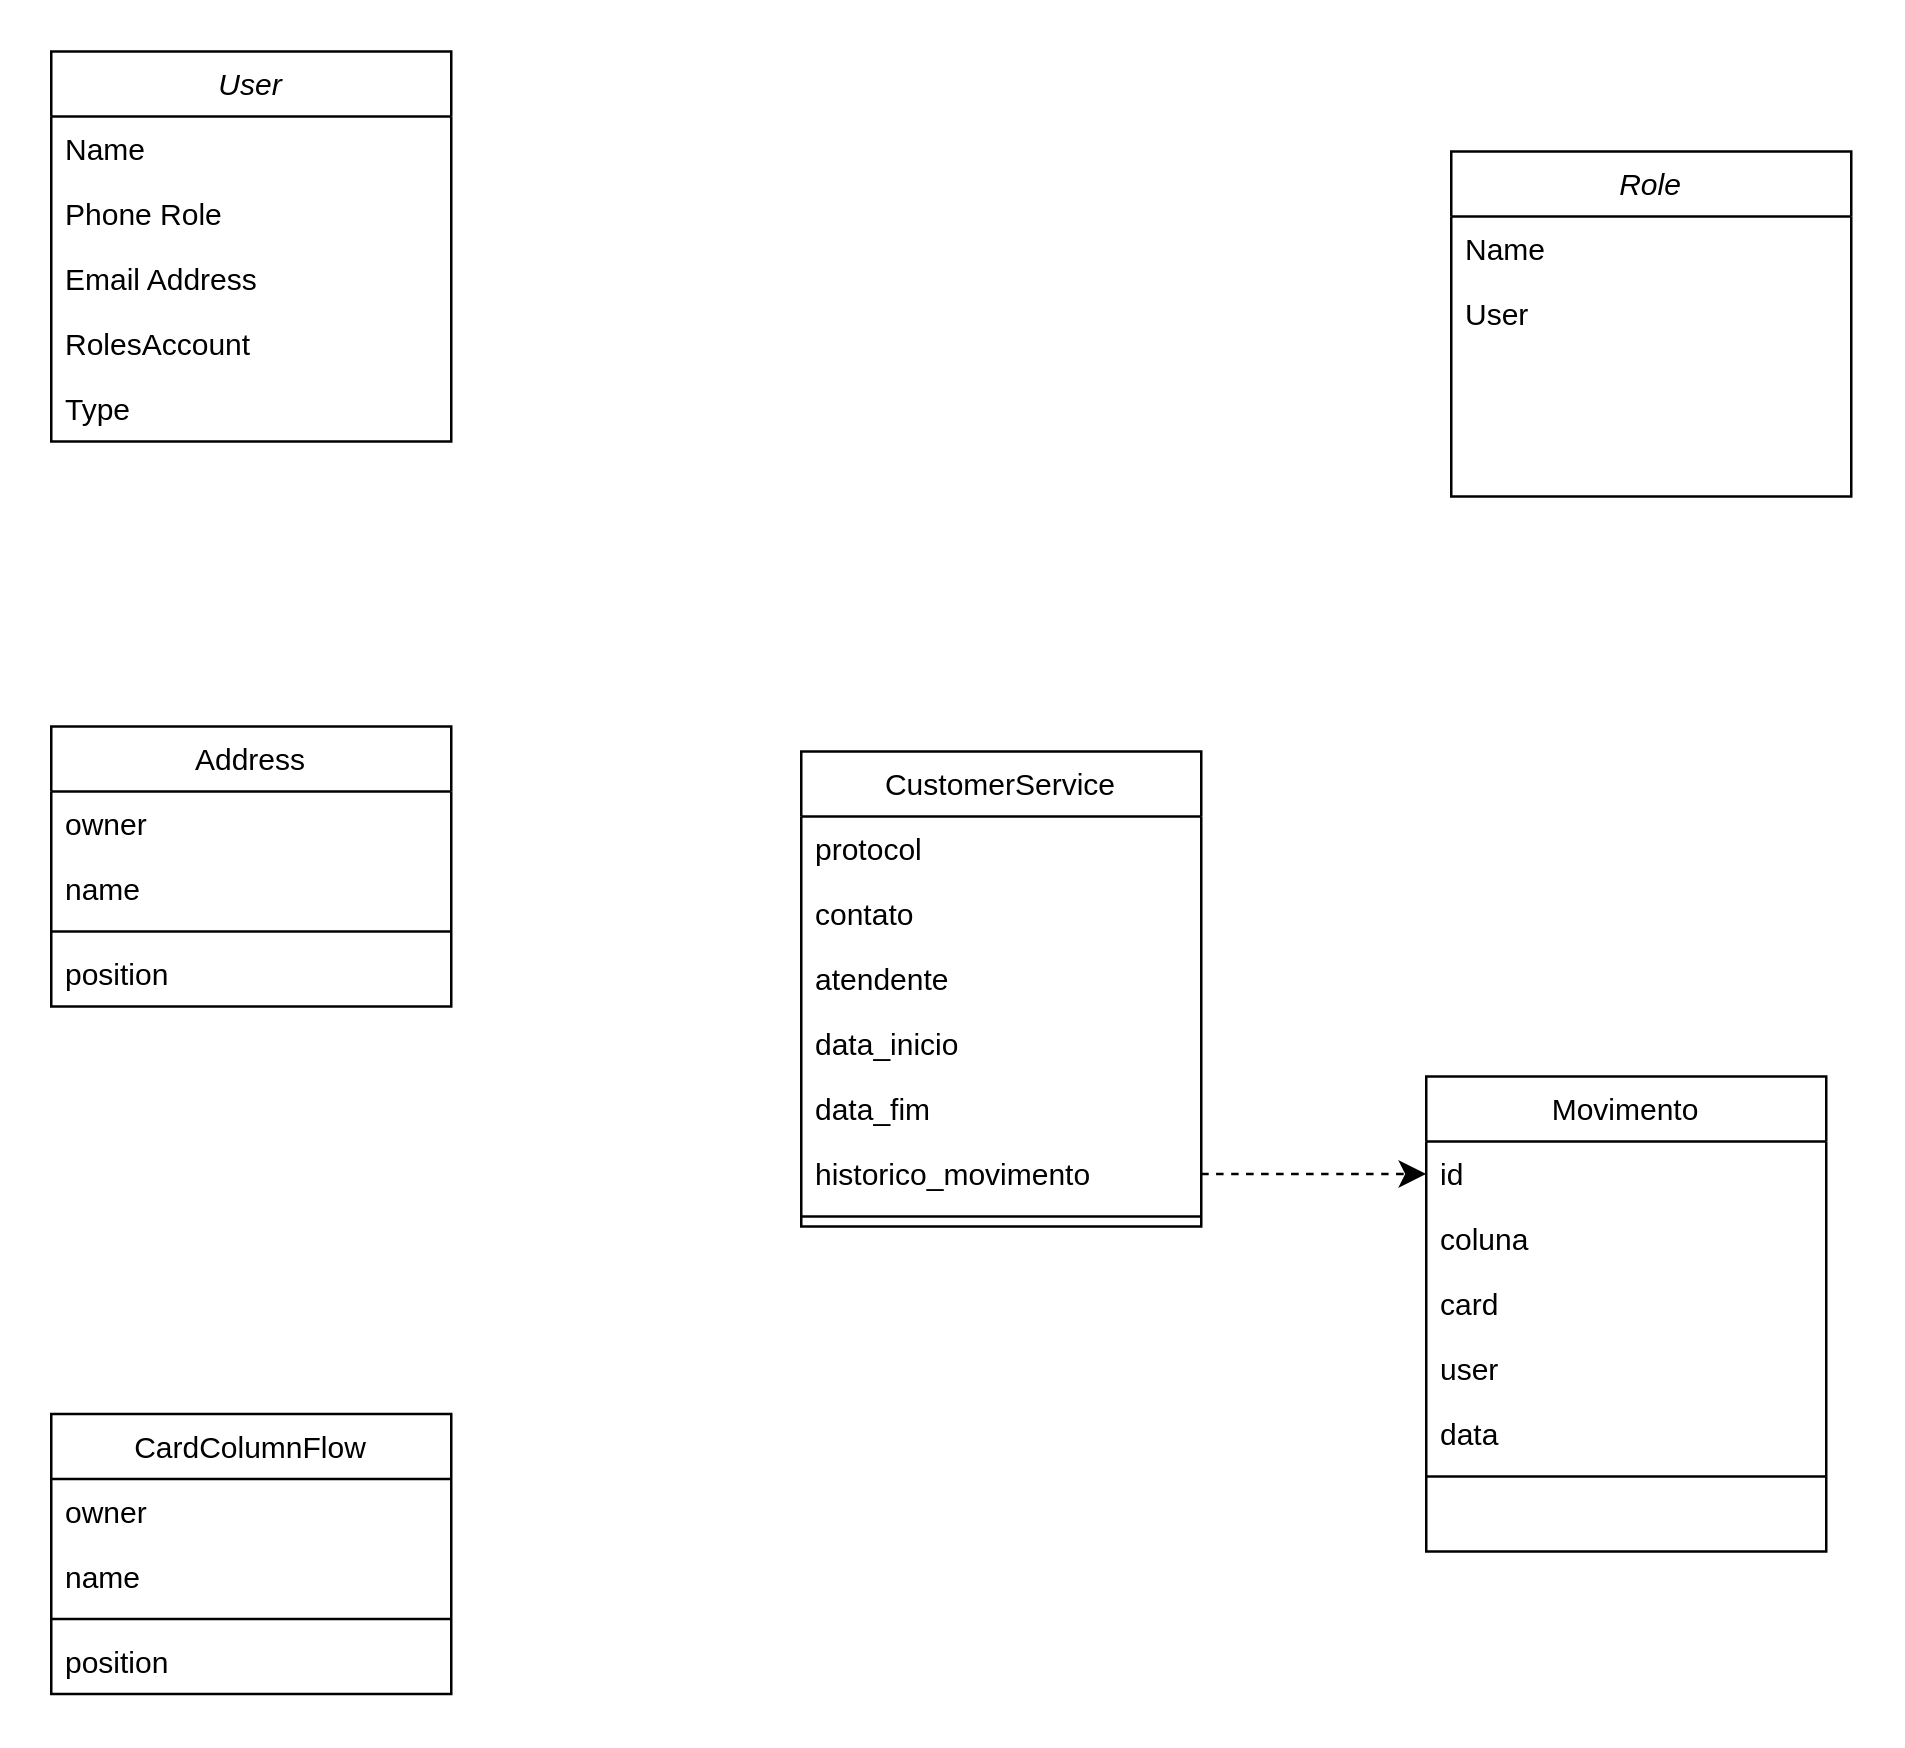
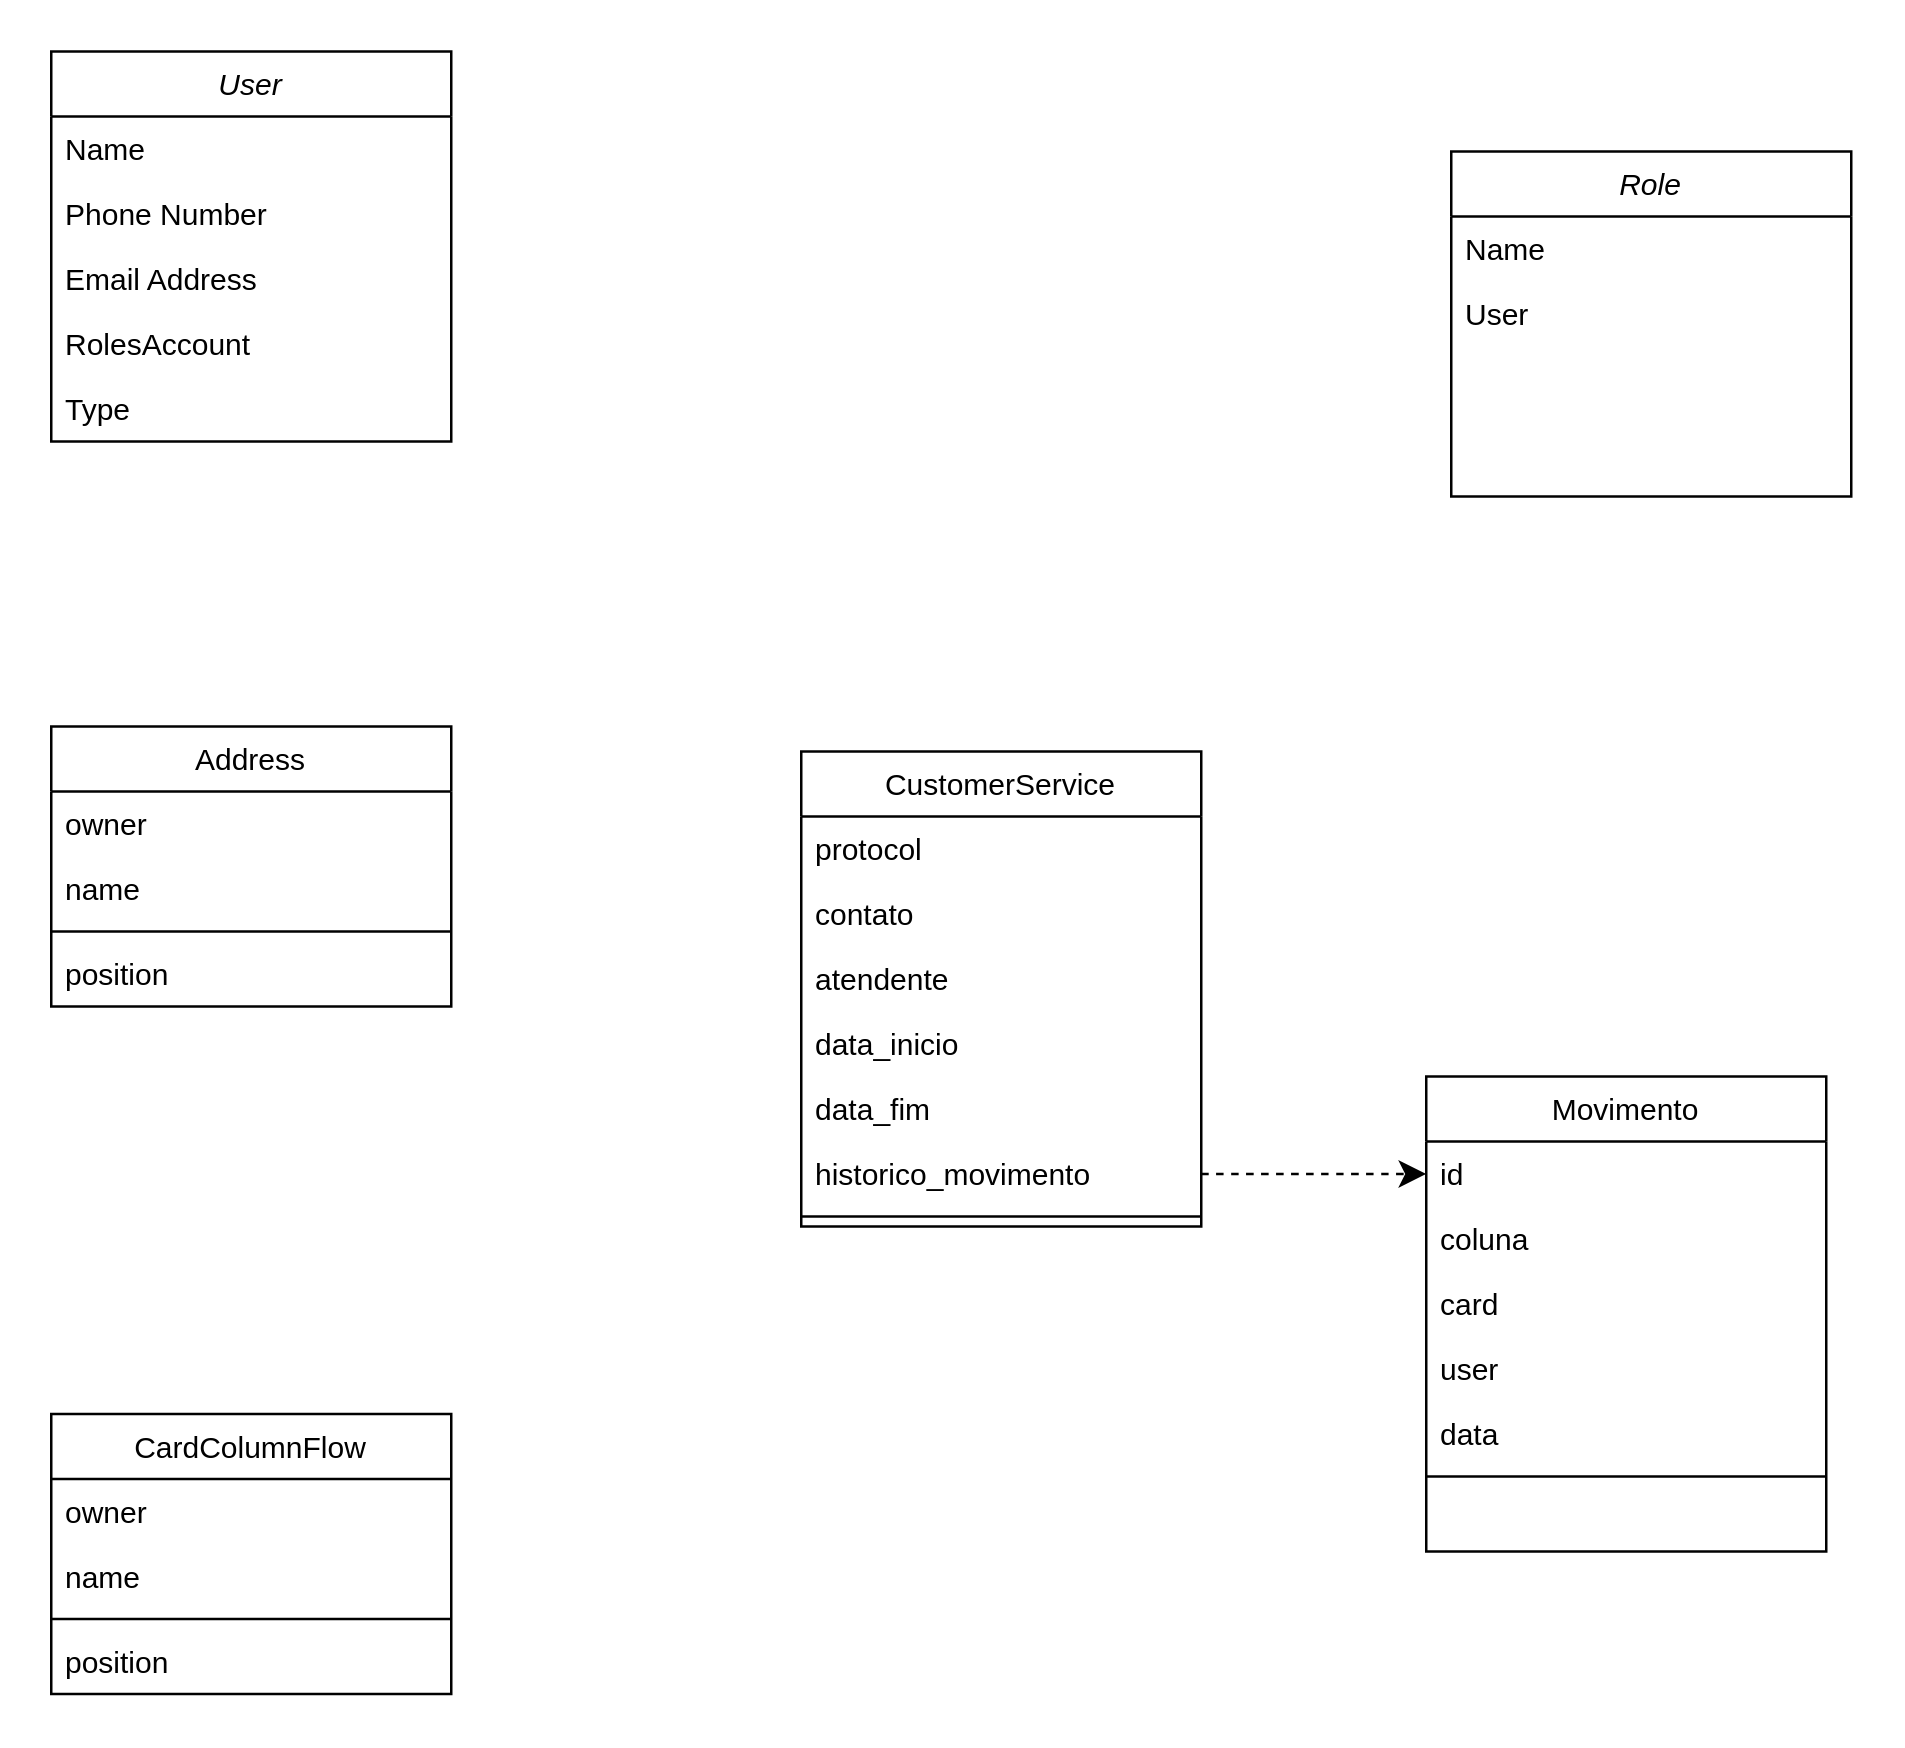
  <mxCell id="0" />
  <mxCell id="1" parent="0" />
  <mxCell id="2" value="User" style="swimlane;fontStyle=2;align=center;verticalAlign=top;childLayout=stackLayout;horizontal=1;startSize=26;horizontalStack=0;resizeParent=1;resizeLast=0;collapsible=1;marginBottom=0;rounded=0;shadow=0;strokeWidth=1;" parent="1" vertex="1"><mxGeometry x="20" y="20" width="160" height="156" as="geometry"><mxRectangle x="230" y="140" width="160" height="26" as="alternateBounds" /></mxGeometry></mxCell>
  <mxCell id="3" value="Name" style="text;align=left;verticalAlign=top;spacingLeft=4;spacingRight=4;overflow=hidden;rotatable=0;points=[[0,0.5],[1,0.5]];portConstraint=eastwest;" parent="2" vertex="1"><mxGeometry y="26" width="160" height="26" as="geometry" /></mxCell>
- <mxCell id="4" value="Phone Role" style="text;align=left;verticalAlign=top;spacingLeft=4;spacingRight=4;overflow=hidden;rotatable=0;points=[[0,0.5],[1,0.5]];portConstraint=eastwest;rounded=0;shadow=0;html=0;" parent="2" vertex="1"><mxGeometry y="52" width="160" height="26" as="geometry" /></mxCell>
+ <mxCell id="4" value="Phone Number" style="text;align=left;verticalAlign=top;spacingLeft=4;spacingRight=4;overflow=hidden;rotatable=0;points=[[0,0.5],[1,0.5]];portConstraint=eastwest;rounded=0;shadow=0;html=0;" parent="2" vertex="1"><mxGeometry y="52" width="160" height="26" as="geometry" /></mxCell>
  <mxCell id="5" value="Email Address" style="text;align=left;verticalAlign=top;spacingLeft=4;spacingRight=4;overflow=hidden;rotatable=0;points=[[0,0.5],[1,0.5]];portConstraint=eastwest;rounded=0;shadow=0;html=0;" parent="2" vertex="1"><mxGeometry y="78" width="160" height="26" as="geometry" /></mxCell>
  <mxCell id="6" value="RolesAccount" style="text;align=left;verticalAlign=top;spacingLeft=4;spacingRight=4;overflow=hidden;rotatable=0;points=[[0,0.5],[1,0.5]];portConstraint=eastwest;rounded=0;shadow=0;html=0;" vertex="1" parent="2"><mxGeometry y="104" width="160" height="26" as="geometry" /></mxCell>
  <mxCell id="7" value="Type" style="text;align=left;verticalAlign=top;spacingLeft=4;spacingRight=4;overflow=hidden;rotatable=0;points=[[0,0.5],[1,0.5]];portConstraint=eastwest;rounded=0;shadow=0;html=0;" vertex="1" parent="2"><mxGeometry y="130" width="160" height="26" as="geometry" /></mxCell>
  <mxCell id="8" value="Address" style="swimlane;fontStyle=0;align=center;verticalAlign=top;childLayout=stackLayout;horizontal=1;startSize=26;horizontalStack=0;resizeParent=1;resizeLast=0;collapsible=1;marginBottom=0;rounded=0;shadow=0;strokeWidth=1;" vertex="1" parent="1"><mxGeometry x="20" y="290" width="160" height="112" as="geometry"><mxRectangle x="340" y="380" width="170" height="26" as="alternateBounds" /></mxGeometry></mxCell>
  <mxCell id="9" value="owner" style="text;align=left;verticalAlign=top;spacingLeft=4;spacingRight=4;overflow=hidden;rotatable=0;points=[[0,0.5],[1,0.5]];portConstraint=eastwest;" vertex="1" parent="8"><mxGeometry y="26" width="160" height="26" as="geometry" /></mxCell>
  <mxCell id="10" value="name" style="text;align=left;verticalAlign=top;spacingLeft=4;spacingRight=4;overflow=hidden;rotatable=0;points=[[0,0.5],[1,0.5]];portConstraint=eastwest;" vertex="1" parent="8"><mxGeometry y="52" width="160" height="26" as="geometry" /></mxCell>
  <mxCell id="11" value="" style="line;html=1;strokeWidth=1;align=left;verticalAlign=middle;spacingTop=-1;spacingLeft=3;spacingRight=3;rotatable=0;labelPosition=right;points=[];portConstraint=eastwest;" vertex="1" parent="8"><mxGeometry y="78" width="160" height="8" as="geometry" /></mxCell>
  <mxCell id="12" value="position" style="text;align=left;verticalAlign=top;spacingLeft=4;spacingRight=4;overflow=hidden;rotatable=0;points=[[0,0.5],[1,0.5]];portConstraint=eastwest;" vertex="1" parent="8"><mxGeometry y="86" width="160" height="26" as="geometry" /></mxCell>
  <mxCell id="13" value="CustomerService" style="swimlane;fontStyle=0;align=center;verticalAlign=top;childLayout=stackLayout;horizontal=1;startSize=26;horizontalStack=0;resizeParent=1;resizeLast=0;collapsible=1;marginBottom=0;rounded=0;shadow=0;strokeWidth=1;" vertex="1" parent="1"><mxGeometry x="320" y="300" width="160" height="190" as="geometry"><mxRectangle x="340" y="380" width="170" height="26" as="alternateBounds" /></mxGeometry></mxCell>
  <mxCell id="14" value="protocol" style="text;align=left;verticalAlign=top;spacingLeft=4;spacingRight=4;overflow=hidden;rotatable=0;points=[[0,0.5],[1,0.5]];portConstraint=eastwest;" vertex="1" parent="13"><mxGeometry y="26" width="160" height="26" as="geometry" /></mxCell>
  <mxCell id="15" value="contato" style="text;align=left;verticalAlign=top;spacingLeft=4;spacingRight=4;overflow=hidden;rotatable=0;points=[[0,0.5],[1,0.5]];portConstraint=eastwest;" vertex="1" parent="13"><mxGeometry y="52" width="160" height="26" as="geometry" /></mxCell>
  <mxCell id="16" value="atendente" style="text;align=left;verticalAlign=top;spacingLeft=4;spacingRight=4;overflow=hidden;rotatable=0;points=[[0,0.5],[1,0.5]];portConstraint=eastwest;" vertex="1" parent="13"><mxGeometry y="78" width="160" height="26" as="geometry" /></mxCell>
  <mxCell id="17" value="data_inicio" style="text;align=left;verticalAlign=top;spacingLeft=4;spacingRight=4;overflow=hidden;rotatable=0;points=[[0,0.5],[1,0.5]];portConstraint=eastwest;" vertex="1" parent="13"><mxGeometry y="104" width="160" height="26" as="geometry" /></mxCell>
  <mxCell id="18" value="data_fim" style="text;align=left;verticalAlign=top;spacingLeft=4;spacingRight=4;overflow=hidden;rotatable=0;points=[[0,0.5],[1,0.5]];portConstraint=eastwest;" vertex="1" parent="13"><mxGeometry y="130" width="160" height="26" as="geometry" /></mxCell>
  <mxCell id="19" value="historico_movimento" style="text;align=left;verticalAlign=top;spacingLeft=4;spacingRight=4;overflow=hidden;rotatable=0;points=[[0,0.5],[1,0.5]];portConstraint=eastwest;" vertex="1" parent="13"><mxGeometry y="156" width="160" height="26" as="geometry" /></mxCell>
  <mxCell id="20" value="" style="line;html=1;strokeWidth=1;align=left;verticalAlign=middle;spacingTop=-1;spacingLeft=3;spacingRight=3;rotatable=0;labelPosition=right;points=[];portConstraint=eastwest;" vertex="1" parent="13"><mxGeometry y="182" width="160" height="8" as="geometry" /></mxCell>
  <mxCell id="21" value="Movimento" style="swimlane;fontStyle=0;align=center;verticalAlign=top;childLayout=stackLayout;horizontal=1;startSize=26;horizontalStack=0;resizeParent=1;resizeLast=0;collapsible=1;marginBottom=0;rounded=0;shadow=0;strokeWidth=1;" vertex="1" parent="1"><mxGeometry x="570" y="430" width="160" height="190" as="geometry"><mxRectangle x="340" y="380" width="170" height="26" as="alternateBounds" /></mxGeometry></mxCell>
  <mxCell id="22" value="id" style="text;align=left;verticalAlign=top;spacingLeft=4;spacingRight=4;overflow=hidden;rotatable=0;points=[[0,0.5],[1,0.5]];portConstraint=eastwest;" vertex="1" parent="21"><mxGeometry y="26" width="160" height="26" as="geometry" /></mxCell>
  <mxCell id="23" value="coluna" style="text;align=left;verticalAlign=top;spacingLeft=4;spacingRight=4;overflow=hidden;rotatable=0;points=[[0,0.5],[1,0.5]];portConstraint=eastwest;" vertex="1" parent="21"><mxGeometry y="52" width="160" height="26" as="geometry" /></mxCell>
  <mxCell id="24" value="card" style="text;align=left;verticalAlign=top;spacingLeft=4;spacingRight=4;overflow=hidden;rotatable=0;points=[[0,0.5],[1,0.5]];portConstraint=eastwest;" vertex="1" parent="21"><mxGeometry y="78" width="160" height="26" as="geometry" /></mxCell>
  <mxCell id="25" value="user" style="text;align=left;verticalAlign=top;spacingLeft=4;spacingRight=4;overflow=hidden;rotatable=0;points=[[0,0.5],[1,0.5]];portConstraint=eastwest;" vertex="1" parent="21"><mxGeometry y="104" width="160" height="26" as="geometry" /></mxCell>
  <mxCell id="26" value="data" style="text;align=left;verticalAlign=top;spacingLeft=4;spacingRight=4;overflow=hidden;rotatable=0;points=[[0,0.5],[1,0.5]];portConstraint=eastwest;" vertex="1" parent="21"><mxGeometry y="130" width="160" height="26" as="geometry" /></mxCell>
  <mxCell id="27" value="" style="line;html=1;strokeWidth=1;align=left;verticalAlign=middle;spacingTop=-1;spacingLeft=3;spacingRight=3;rotatable=0;labelPosition=right;points=[];portConstraint=eastwest;" vertex="1" parent="21"><mxGeometry y="156" width="160" height="8" as="geometry" /></mxCell>
  <mxCell id="28" style="edgeStyle=none;curved=1;rounded=0;orthogonalLoop=1;jettySize=auto;html=1;exitX=1;exitY=0.5;exitDx=0;exitDy=0;entryX=0;entryY=0.5;entryDx=0;entryDy=0;fontSize=12;startSize=8;endSize=8;dashed=1;" edge="1" parent="1" source="19" target="22"><mxGeometry relative="1" as="geometry" /></mxCell>
  <mxCell id="29" value="Role" style="swimlane;fontStyle=2;align=center;verticalAlign=top;childLayout=stackLayout;horizontal=1;startSize=26;horizontalStack=0;resizeParent=1;resizeLast=0;collapsible=1;marginBottom=0;rounded=0;shadow=0;strokeWidth=1;" vertex="1" parent="1"><mxGeometry x="580" y="60" width="160" height="138" as="geometry"><mxRectangle x="230" y="140" width="160" height="26" as="alternateBounds" /></mxGeometry></mxCell>
  <mxCell id="30" value="Name" style="text;align=left;verticalAlign=top;spacingLeft=4;spacingRight=4;overflow=hidden;rotatable=0;points=[[0,0.5],[1,0.5]];portConstraint=eastwest;" vertex="1" parent="29"><mxGeometry y="26" width="160" height="26" as="geometry" /></mxCell>
  <mxCell id="31" value="User" style="text;align=left;verticalAlign=top;spacingLeft=4;spacingRight=4;overflow=hidden;rotatable=0;points=[[0,0.5],[1,0.5]];portConstraint=eastwest;" vertex="1" parent="29"><mxGeometry y="52" width="160" height="26" as="geometry" /></mxCell>
  <mxCell id="32" value="CardColumnFlow" style="swimlane;fontStyle=0;align=center;verticalAlign=top;childLayout=stackLayout;horizontal=1;startSize=26;horizontalStack=0;resizeParent=1;resizeLast=0;collapsible=1;marginBottom=0;rounded=0;shadow=0;strokeWidth=1;" vertex="1" parent="1"><mxGeometry x="20" y="565" width="160" height="112" as="geometry"><mxRectangle x="340" y="380" width="170" height="26" as="alternateBounds" /></mxGeometry></mxCell>
  <mxCell id="33" value="owner" style="text;align=left;verticalAlign=top;spacingLeft=4;spacingRight=4;overflow=hidden;rotatable=0;points=[[0,0.5],[1,0.5]];portConstraint=eastwest;" vertex="1" parent="32"><mxGeometry y="26" width="160" height="26" as="geometry" /></mxCell>
  <mxCell id="34" value="name" style="text;align=left;verticalAlign=top;spacingLeft=4;spacingRight=4;overflow=hidden;rotatable=0;points=[[0,0.5],[1,0.5]];portConstraint=eastwest;" vertex="1" parent="32"><mxGeometry y="52" width="160" height="26" as="geometry" /></mxCell>
  <mxCell id="35" value="" style="line;html=1;strokeWidth=1;align=left;verticalAlign=middle;spacingTop=-1;spacingLeft=3;spacingRight=3;rotatable=0;labelPosition=right;points=[];portConstraint=eastwest;" vertex="1" parent="32"><mxGeometry y="78" width="160" height="8" as="geometry" /></mxCell>
  <mxCell id="36" value="position" style="text;align=left;verticalAlign=top;spacingLeft=4;spacingRight=4;overflow=hidden;rotatable=0;points=[[0,0.5],[1,0.5]];portConstraint=eastwest;" vertex="1" parent="32"><mxGeometry y="86" width="160" height="26" as="geometry" /></mxCell>
